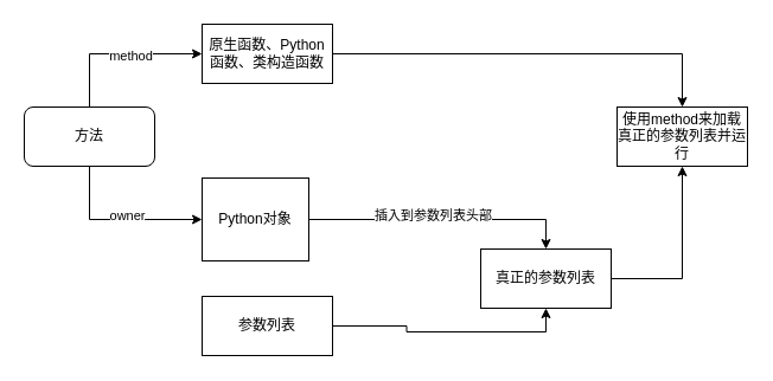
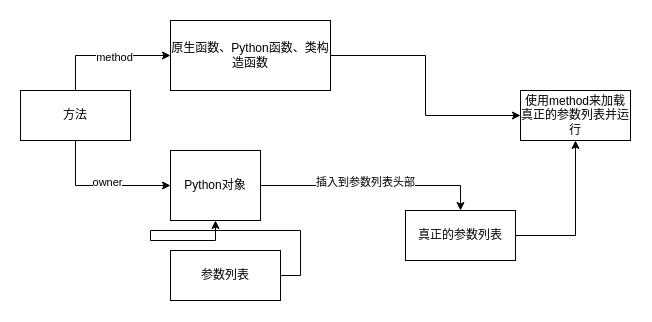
  <mxCell id="0" />
  <mxCell id="1" parent="0" />
  <mxCell id="2" style="edgeStyle=orthogonalEdgeStyle;rounded=0;orthogonalLoop=1;jettySize=auto;html=1;exitX=0.5;exitY=0;exitDx=0;exitDy=0;entryX=0;entryY=0.5;entryDx=0;entryDy=0;" edge="1" parent="1" source="6" target="8"><mxGeometry relative="1" as="geometry" /></mxCell>
  <mxCell id="3" value="method" style="edgeLabel;html=1;align=center;verticalAlign=middle;resizable=0;points=[];" vertex="1" connectable="0" parent="2"><mxGeometry x="0.126" y="-1" relative="1" as="geometry"><mxPoint as="offset" /></mxGeometry></mxCell>
  <mxCell id="4" style="edgeStyle=orthogonalEdgeStyle;rounded=0;orthogonalLoop=1;jettySize=auto;html=1;exitX=0.5;exitY=1;exitDx=0;exitDy=0;entryX=0;entryY=0.5;entryDx=0;entryDy=0;" edge="1" parent="1" source="6" target="11"><mxGeometry relative="1" as="geometry" /></mxCell>
  <mxCell id="5" value="owner" style="edgeLabel;html=1;align=center;verticalAlign=middle;resizable=0;points=[];" vertex="1" connectable="0" parent="4"><mxGeometry x="0.089" y="4" relative="1" as="geometry"><mxPoint as="offset" /></mxGeometry></mxCell>
- <mxCell id="6" value="方法" style="html=1;whiteSpace=wrap;rounded=1;" vertex="1" parent="1"><mxGeometry x="20" y="90" width="110" height="50" as="geometry" /></mxCell>
+ <mxCell id="6" value="方法" style="html=1;whiteSpace=wrap;" vertex="1" parent="1"><mxGeometry x="20" y="90" width="110" height="50" as="geometry" /></mxCell>
  <mxCell id="7" style="edgeStyle=orthogonalEdgeStyle;rounded=0;orthogonalLoop=1;jettySize=auto;html=1;exitX=1;exitY=0.5;exitDx=0;exitDy=0;" edge="1" parent="1" source="8" target="16"><mxGeometry relative="1" as="geometry" /></mxCell>
- <mxCell id="8" value="原生函数、Python函数、类构造函数" style="html=1;whiteSpace=wrap;" vertex="1" parent="1"><mxGeometry x="170" y="20" width="110" height="50" as="geometry" /></mxCell>
+ <mxCell id="8" value="原生函数、Python函数、类构造函数" style="html=1;whiteSpace=wrap;" vertex="1" parent="1"><mxGeometry x="170" y="20" width="160" height="70" as="geometry" /></mxCell>
  <mxCell id="9" style="edgeStyle=orthogonalEdgeStyle;rounded=0;orthogonalLoop=1;jettySize=auto;html=1;exitX=1;exitY=0.5;exitDx=0;exitDy=0;entryX=0.5;entryY=0;entryDx=0;entryDy=0;" edge="1" parent="1" source="11" target="15"><mxGeometry relative="1" as="geometry" /></mxCell>
  <mxCell id="10" value="插入到参数列表头部" style="edgeLabel;html=1;align=center;verticalAlign=middle;resizable=0;points=[];" vertex="1" connectable="0" parent="9"><mxGeometry x="-0.074" y="4" relative="1" as="geometry"><mxPoint as="offset" /></mxGeometry></mxCell>
  <mxCell id="11" value="Python对象" style="html=1;whiteSpace=wrap;" vertex="1" parent="1"><mxGeometry x="170" y="150" width="90" height="70" as="geometry" /></mxCell>
- <mxCell id="12" style="edgeStyle=orthogonalEdgeStyle;rounded=0;orthogonalLoop=1;jettySize=auto;html=1;exitX=1;exitY=0.5;exitDx=0;exitDy=0;entryX=0.5;entryY=1;entryDx=0;entryDy=0;" edge="1" parent="1" source="13" target="15"><mxGeometry relative="1" as="geometry" /></mxCell>
+ <mxCell id="12" style="edgeStyle=orthogonalEdgeStyle;rounded=0;orthogonalLoop=1;jettySize=auto;html=1;exitX=1;exitY=0.5;exitDx=0;exitDy=0;" edge="1" parent="1" source="13" target="11"><mxGeometry relative="1" as="geometry" /></mxCell>
  <mxCell id="13" value="参数列表" style="html=1;whiteSpace=wrap;" vertex="1" parent="1"><mxGeometry x="170" y="250" width="110" height="50" as="geometry" /></mxCell>
  <mxCell id="14" style="edgeStyle=orthogonalEdgeStyle;rounded=0;orthogonalLoop=1;jettySize=auto;html=1;exitX=1;exitY=0.5;exitDx=0;exitDy=0;entryX=0.5;entryY=1;entryDx=0;entryDy=0;" edge="1" parent="1" source="15" target="16"><mxGeometry relative="1" as="geometry" /></mxCell>
  <mxCell id="15" value="真正的参数列表" style="html=1;whiteSpace=wrap;" vertex="1" parent="1"><mxGeometry x="405" y="210" width="110" height="50" as="geometry" /></mxCell>
  <mxCell id="16" value="使用method来加载真正的参数列表并运行" style="html=1;whiteSpace=wrap;" vertex="1" parent="1"><mxGeometry x="520" y="90" width="110" height="50" as="geometry" /></mxCell>
